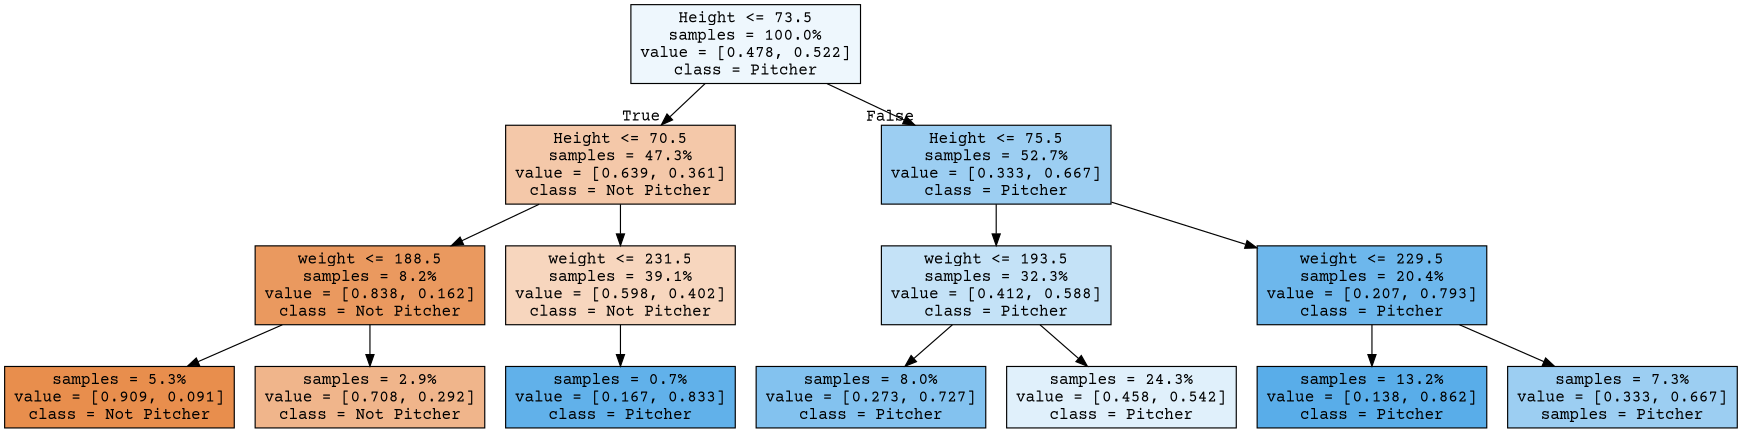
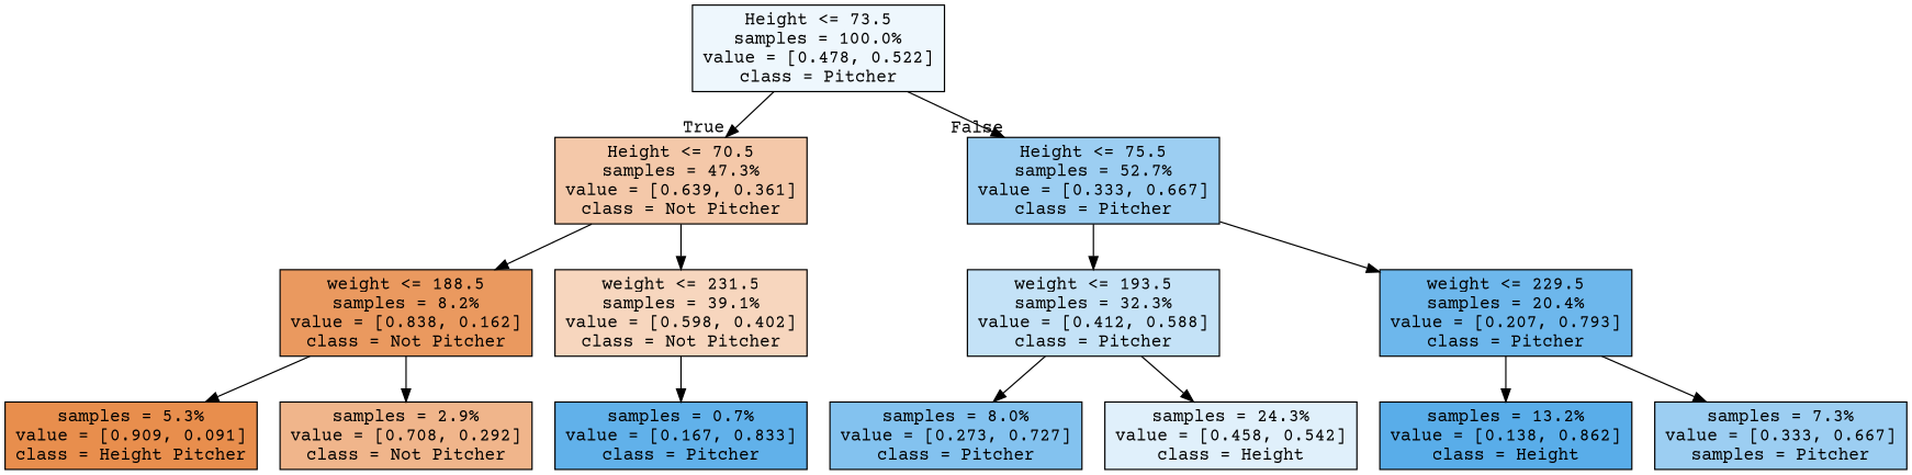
  digraph {
    fontname="Courier Prime"
    node [color=black fillcolor="#9ccef2" fontname="Courier Prime" shape=box style=filled]
    edge [fontname="Courier Prime"]
    n1 [fillcolor="#eef7fd" label="Height <= 73.5\nsamples = 100.0%\nvalue = [0.478, 0.522]\nclass = Pitcher"]
    n2 [fillcolor="#f4c8a9" label="Height <= 70.5\nsamples = 47.3%\nvalue = [0.639, 0.361]\nclass = Not Pitcher"]
    n3 [label="Height <= 75.5\nsamples = 52.7%\nvalue = [0.333, 0.667]\nclass = Pitcher"]
    n4 [fillcolor="#ea995f" label="weight <= 188.5\nsamples = 8.2%\nvalue = [0.838, 0.162]\nclass = Not Pitcher"]
    n5 [fillcolor="#f7d6be" label="weight <= 231.5\nsamples = 39.1%\nvalue = [0.598, 0.402]\nclass = Not Pitcher"]
    n6 [fillcolor="#c4e2f7" label="weight <= 193.5\nsamples = 32.3%\nvalue = [0.412, 0.588]\nclass = Pitcher"]
    n7 [fillcolor="#6db7ec" label="weight <= 229.5\nsamples = 20.4%\nvalue = [0.207, 0.793]\nclass = Pitcher"]
-   n8 [fillcolor="#e88e4d" label="samples = 5.3%\nvalue = [0.909, 0.091]\nclass = Not Pitcher"]
+   n8 [fillcolor="#e88e4d" label="samples = 5.3%\nvalue = [0.909, 0.091]\nclass = Height Pitcher"]
    n9 [fillcolor="#f0b58b" label="samples = 2.9%\nvalue = [0.708, 0.292]\nclass = Not Pitcher"]
    n10 [fillcolor="#61b1ea" label="samples = 0.7%\nvalue = [0.167, 0.833]\nclass = Pitcher"]
    n11 [fillcolor="#83c2ef" label="samples = 8.0%\nvalue = [0.273, 0.727]\nclass = Pitcher"]
-   n12 [fillcolor="#e0f0fb" label="samples = 24.3%\nvalue = [0.458, 0.542]\nclass = Pitcher"]
-   n13 [fillcolor="#59ade9" label="samples = 13.2%\nvalue = [0.138, 0.862]\nclass = Pitcher"]
+   n12 [fillcolor="#e0f0fb" label="samples = 24.3%\nvalue = [0.458, 0.542]\nclass = Height"]
+   n13 [fillcolor="#59ade9" label="samples = 13.2%\nvalue = [0.138, 0.862]\nclass = Height"]
    n14 [label="samples = 7.3%\nvalue = [0.333, 0.667]\nsamples = Pitcher"]
    n1 -> n2 [headlabel=True labelangle=45 labeldistance=2.5]
    n1 -> n3 [headlabel=False labelangle=-45 labeldistance=2.5]
    n2 -> n4
    n2 -> n5
    n3 -> n6
    n3 -> n7
    n4 -> n8
    n4 -> n9
    n5 -> n10
    n6 -> n11
    n6 -> n12
    n7 -> n13
    n7 -> n14
  }
